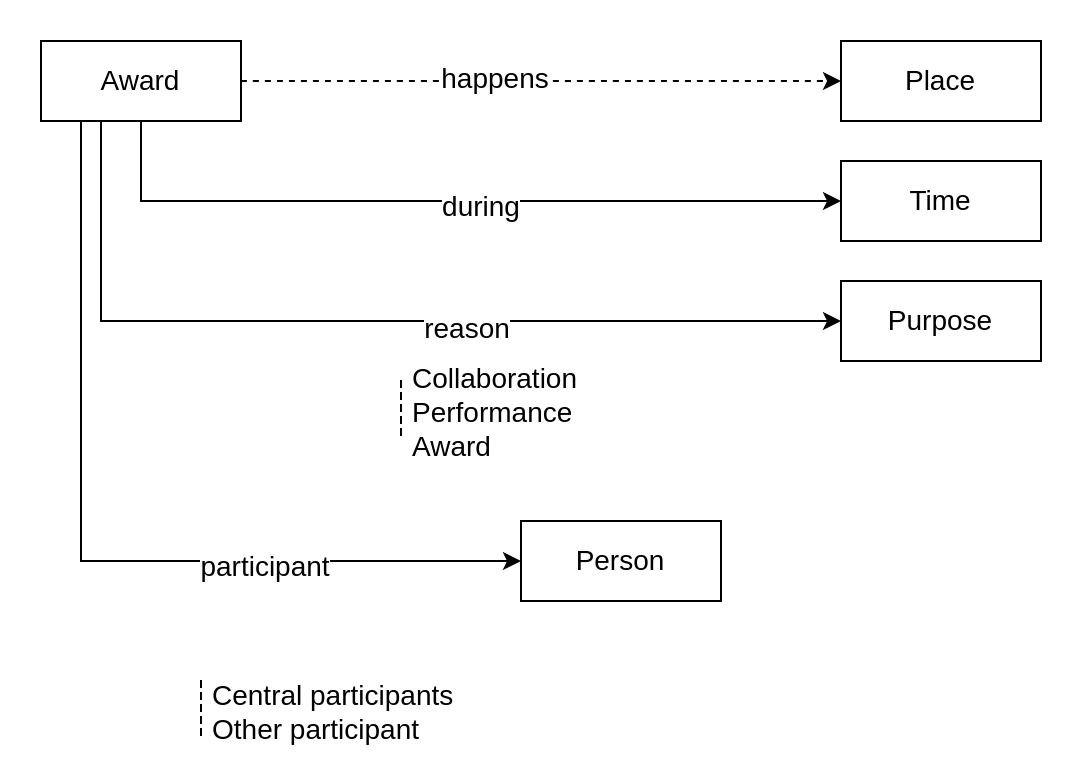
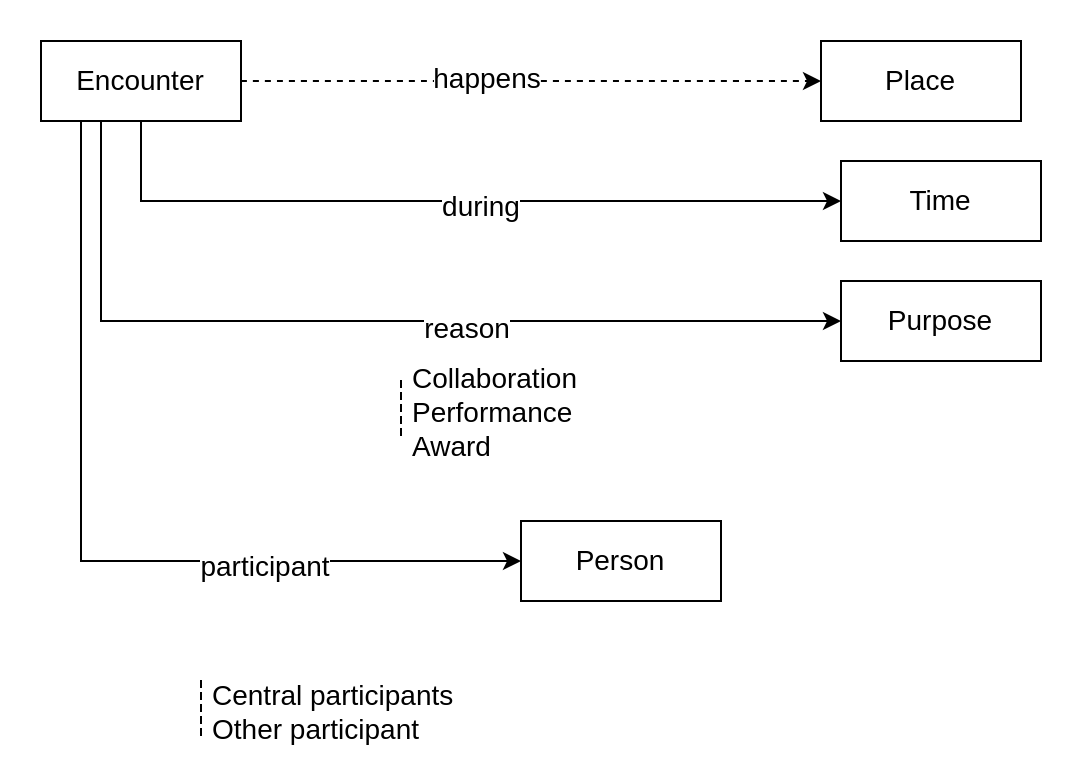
  <mxCell id="0" />
  <mxCell id="1" parent="0" />
  <mxCell id="2" style="edgeStyle=orthogonalEdgeStyle;curved=1;rounded=0;orthogonalLoop=1;jettySize=auto;html=1;fontSize=14;editable=0;dashed=1;" edge="1" parent="1" source="10" target="11"><mxGeometry relative="1" as="geometry" /></mxCell>
  <mxCell id="3" value="happens" style="edgeLabel;html=1;align=center;verticalAlign=middle;resizable=0;points=[];fontSize=14;" vertex="1" connectable="0" parent="2"><mxGeometry x="-0.157" y="2" relative="1" as="geometry"><mxPoint as="offset" /></mxGeometry></mxCell>
  <mxCell id="4" style="edgeStyle=orthogonalEdgeStyle;rounded=0;orthogonalLoop=1;jettySize=auto;html=1;entryX=0;entryY=0.5;entryDx=0;entryDy=0;fontSize=14;" edge="1" parent="1" source="10" target="12"><mxGeometry relative="1" as="geometry"><Array as="points"><mxPoint x="70" y="100" /></Array></mxGeometry></mxCell>
  <mxCell id="5" value="during" style="edgeLabel;html=1;align=center;verticalAlign=middle;resizable=0;points=[];fontSize=14;" vertex="1" connectable="0" parent="4"><mxGeometry x="0.07" y="-2" relative="1" as="geometry"><mxPoint as="offset" /></mxGeometry></mxCell>
  <mxCell id="6" style="edgeStyle=orthogonalEdgeStyle;rounded=0;orthogonalLoop=1;jettySize=auto;html=1;entryX=0;entryY=0.5;entryDx=0;entryDy=0;fontSize=14;" edge="1" parent="1" source="10" target="13"><mxGeometry relative="1" as="geometry"><Array as="points"><mxPoint x="50" y="160" /></Array></mxGeometry></mxCell>
  <mxCell id="7" value="reason" style="edgeLabel;html=1;align=center;verticalAlign=middle;resizable=0;points=[];fontSize=14;" vertex="1" connectable="0" parent="6"><mxGeometry x="0.2" y="-3" relative="1" as="geometry"><mxPoint as="offset" /></mxGeometry></mxCell>
  <mxCell id="8" style="edgeStyle=orthogonalEdgeStyle;rounded=0;orthogonalLoop=1;jettySize=auto;html=1;entryX=0;entryY=0.5;entryDx=0;entryDy=0;fontSize=14;" edge="1" parent="1" source="10" target="16"><mxGeometry relative="1" as="geometry"><Array as="points"><mxPoint x="40" y="280" /></Array></mxGeometry></mxCell>
  <mxCell id="9" value="participant" style="edgeLabel;html=1;align=center;verticalAlign=middle;resizable=0;points=[];fontSize=14;" vertex="1" connectable="0" parent="8"><mxGeometry x="0.414" y="-2" relative="1" as="geometry"><mxPoint as="offset" /></mxGeometry></mxCell>
- <mxCell id="10" value="Award" style="whiteSpace=wrap;html=1;align=center;fontSize=14;" vertex="1" parent="1"><mxGeometry x="20" y="20" width="100" height="40" as="geometry" /></mxCell>
- <mxCell id="11" value="Place" style="whiteSpace=wrap;html=1;align=center;fontSize=14;" vertex="1" parent="1"><mxGeometry x="420" y="20" width="100" height="40" as="geometry" /></mxCell>
+ <mxCell id="10" value="Encounter" style="whiteSpace=wrap;html=1;align=center;fontSize=14;" vertex="1" parent="1"><mxGeometry x="20" y="20" width="100" height="40" as="geometry" /></mxCell>
+ <mxCell id="11" value="Place" style="whiteSpace=wrap;html=1;align=center;fontSize=14;" vertex="1" parent="1"><mxGeometry x="410" y="20" width="100" height="40" as="geometry" /></mxCell>
  <mxCell id="12" value="Time" style="whiteSpace=wrap;html=1;align=center;fontSize=14;" vertex="1" parent="1"><mxGeometry x="420" y="80" width="100" height="40" as="geometry" /></mxCell>
  <mxCell id="13" value="Purpose" style="whiteSpace=wrap;html=1;align=center;fontSize=14;" vertex="1" parent="1"><mxGeometry x="420" y="140" width="100" height="40" as="geometry" /></mxCell>
  <mxCell id="14" value="Collaboration&#10;Performance&#10;Award" style="shape=partialRectangle;fillColor=none;align=left;verticalAlign=middle;strokeColor=none;spacingLeft=34;rotatable=0;points=[[0,0.5],[1,0.5]];portConstraint=eastwest;dropTarget=0;fontSize=14;" vertex="1" parent="1"><mxGeometry x="170" y="190" width="90" height="30" as="geometry" /></mxCell>
  <mxCell id="15" value="" style="shape=partialRectangle;top=0;left=0;bottom=0;fillColor=none;stokeWidth=1;dashed=1;align=left;verticalAlign=middle;spacingLeft=4;spacingRight=4;overflow=hidden;rotatable=0;points=[];portConstraint=eastwest;part=1;fontSize=14;" vertex="1" connectable="0" parent="14"><mxGeometry width="30" height="30" as="geometry" /></mxCell>
  <mxCell id="16" value="Person" style="whiteSpace=wrap;html=1;align=center;fontSize=14;" vertex="1" parent="1"><mxGeometry x="260" y="260" width="100" height="40" as="geometry" /></mxCell>
  <mxCell id="17" value="Central participants&#10;Other participant" style="shape=partialRectangle;fillColor=none;align=left;verticalAlign=middle;strokeColor=none;spacingLeft=34;rotatable=0;points=[[0,0.5],[1,0.5]];portConstraint=eastwest;dropTarget=0;fontSize=14;" vertex="1" parent="1"><mxGeometry x="70" y="340" width="90" height="30" as="geometry" /></mxCell>
  <mxCell id="18" value="" style="shape=partialRectangle;top=0;left=0;bottom=0;fillColor=none;stokeWidth=1;dashed=1;align=left;verticalAlign=middle;spacingLeft=4;spacingRight=4;overflow=hidden;rotatable=0;points=[];portConstraint=eastwest;part=1;fontSize=14;" vertex="1" connectable="0" parent="17"><mxGeometry width="30" height="30" as="geometry" /></mxCell>
